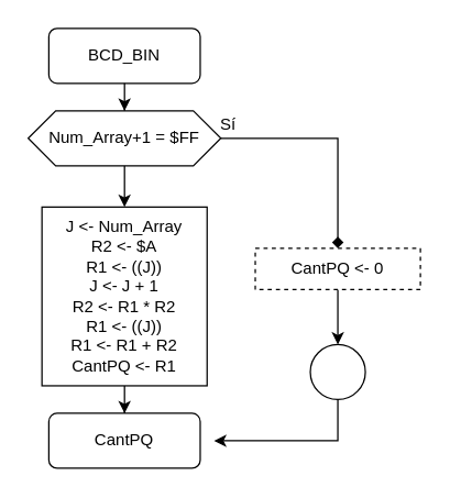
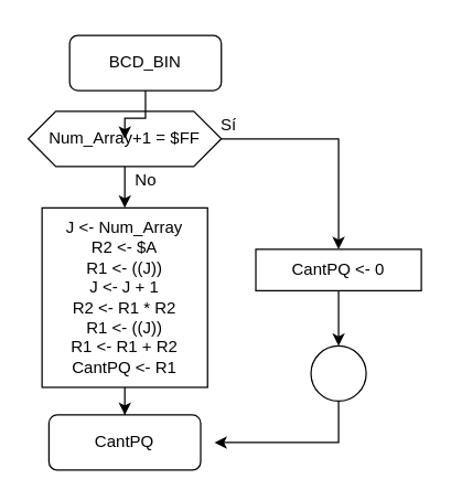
  <mxCell id="0" />
  <mxCell id="1" parent="0" />
  <mxCell id="2" value="" style="edgeStyle=orthogonalEdgeStyle;rounded=0;orthogonalLoop=1;jettySize=auto;html=1;" parent="1" source="8" target="5" edge="1"><mxGeometry relative="1" as="geometry" /></mxCell>
- <mxCell id="3" value="BCD_BIN" style="rounded=1;whiteSpace=wrap;html=1;" parent="1" vertex="1"><mxGeometry x="35" y="20" width="110" height="40" as="geometry" /></mxCell>
+ <mxCell id="3" value="BCD_BIN" style="rounded=1;whiteSpace=wrap;html=1;" parent="1" vertex="1"><mxGeometry x="50" y="25" width="110" height="40" as="geometry" /></mxCell>
  <mxCell id="4" value="" style="edgeStyle=orthogonalEdgeStyle;rounded=0;orthogonalLoop=1;jettySize=auto;html=1;" parent="1" source="5" target="6" edge="1"><mxGeometry relative="1" as="geometry" /></mxCell>
  <mxCell id="5" value="&lt;div&gt;J &amp;lt;- Num_Array&lt;/div&gt;&lt;div&gt;R2 &amp;lt;- $A&lt;/div&gt;&lt;div&gt;R1 &amp;lt;- ((J))&lt;/div&gt;&lt;div&gt;J &amp;lt;- J + 1&lt;br&gt;&lt;/div&gt;&lt;div&gt;R2 &amp;lt;- R1 * R2&lt;/div&gt;&lt;div&gt;R1 &amp;lt;- ((J))&lt;/div&gt;&lt;div&gt;R1 &amp;lt;- R1 + R2&lt;/div&gt;&lt;div&gt;CantPQ &amp;lt;- R1&lt;br&gt;&lt;/div&gt;" style="rounded=0;whiteSpace=wrap;html=1;" parent="1" vertex="1"><mxGeometry x="30" y="150" width="120" height="130" as="geometry" /></mxCell>
  <mxCell id="6" value="CantPQ" style="rounded=1;whiteSpace=wrap;html=1;" parent="1" vertex="1"><mxGeometry x="35" y="300" width="110" height="40" as="geometry" /></mxCell>
- <mxCell id="7" style="edgeStyle=orthogonalEdgeStyle;rounded=0;orthogonalLoop=1;jettySize=auto;html=1;entryX=0.5;entryY=0;entryDx=0;entryDy=0;endArrow=diamond;" edge="1" parent="1" source="8" target="11"><mxGeometry relative="1" as="geometry" /></mxCell>
+ <mxCell id="7" style="edgeStyle=orthogonalEdgeStyle;rounded=0;orthogonalLoop=1;jettySize=auto;html=1;entryX=0.5;entryY=0;entryDx=0;entryDy=0;" edge="1" parent="1" source="8" target="11"><mxGeometry relative="1" as="geometry" /></mxCell>
  <mxCell id="8" value="Num_Array+1 = $FF" style="shape=hexagon;perimeter=hexagonPerimeter2;whiteSpace=wrap;html=1;fixedSize=1;" vertex="1" parent="1"><mxGeometry x="20" y="80" width="140" height="40" as="geometry" /></mxCell>
  <mxCell id="9" value="" style="edgeStyle=orthogonalEdgeStyle;rounded=0;orthogonalLoop=1;jettySize=auto;html=1;" edge="1" parent="1" source="3" target="8"><mxGeometry relative="1" as="geometry"><mxPoint x="90" y="60" as="sourcePoint" /><mxPoint x="90" y="150" as="targetPoint" /></mxGeometry></mxCell>
  <mxCell id="10" value="" style="edgeStyle=orthogonalEdgeStyle;rounded=0;orthogonalLoop=1;jettySize=auto;html=1;" edge="1" parent="1" source="11" target="13"><mxGeometry relative="1" as="geometry" /></mxCell>
- <mxCell id="11" value="CantPQ &amp;lt;- 0" style="rounded=0;whiteSpace=wrap;html=1;dashed=1;" vertex="1" parent="1"><mxGeometry x="185" y="180" width="120" height="30" as="geometry" /></mxCell>
+ <mxCell id="11" value="CantPQ &amp;lt;- 0" style="rounded=0;whiteSpace=wrap;html=1;" vertex="1" parent="1"><mxGeometry x="185" y="180" width="120" height="30" as="geometry" /></mxCell>
  <mxCell id="12" style="edgeStyle=orthogonalEdgeStyle;rounded=0;orthogonalLoop=1;jettySize=auto;html=1;exitX=0.5;exitY=1;exitDx=0;exitDy=0;" edge="1" parent="1" source="13"><mxGeometry relative="1" as="geometry"><mxPoint x="155" y="320" as="targetPoint" /><Array as="points"><mxPoint x="245" y="320" /></Array></mxGeometry></mxCell>
  <mxCell id="13" value="" style="ellipse;whiteSpace=wrap;html=1;aspect=fixed;" vertex="1" parent="1"><mxGeometry x="225" y="250" width="40" height="40" as="geometry" /></mxCell>
  <mxCell id="14" value="Sí" style="text;html=1;align=center;verticalAlign=middle;resizable=0;points=[];autosize=1;" vertex="1" parent="1"><mxGeometry x="150" y="80" width="30" height="20" as="geometry" /></mxCell>
+ <mxCell id="15" value="No" style="text;html=1;align=center;verticalAlign=middle;resizable=0;points=[];autosize=1;" vertex="1" parent="1"><mxGeometry x="90" y="120" width="30" height="20" as="geometry" /></mxCell>
